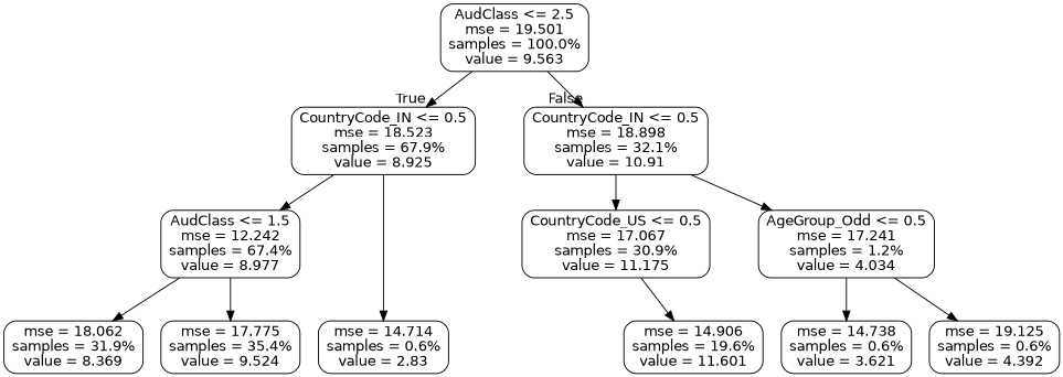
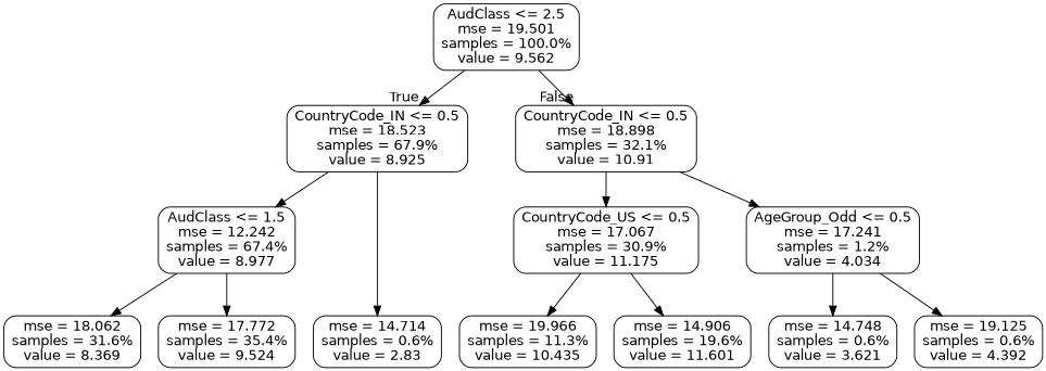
  digraph {
    ranksep=equally
    splines=polyline
    node [color=black fontname=helvetica shape=box style=rounded]
    edge [fontname=helvetica]
-   n1 [label="AudClass <= 2.5\nmse = 19.501\nsamples = 100.0%\nvalue = 9.563"]
+   n1 [label="AudClass <= 2.5\nmse = 19.501\nsamples = 100.0%\nvalue = 9.562"]
    n2 [label="CountryCode_IN <= 0.5\nmse = 18.523\nsamples = 67.9%\nvalue = 8.925"]
    n3 [label="CountryCode_IN <= 0.5\nmse = 18.898\nsamples = 32.1%\nvalue = 10.91"]
    n4 [label="AudClass <= 1.5\nmse = 12.242\nsamples = 67.4%\nvalue = 8.977"]
    n5 [label="CountryCode_US <= 0.5\nmse = 17.067\nsamples = 30.9%\nvalue = 11.175"]
    n6 [label="AgeGroup_Odd <= 0.5\nmse = 17.241\nsamples = 1.2%\nvalue = 4.034"]
-   n7 [label="mse = 18.062\nsamples = 31.9%\nvalue = 8.369"]
-   n8 [label="mse = 17.775\nsamples = 35.4%\nvalue = 9.524"]
+   n7 [label="mse = 18.062\nsamples = 31.6%\nvalue = 8.369"]
+   n8 [label="mse = 17.772\nsamples = 35.4%\nvalue = 9.524"]
    n9 [label="mse = 14.714\nsamples = 0.6%\nvalue = 2.83"]
+   n10 [label="mse = 19.966\nsamples = 11.3%\nvalue = 10.435"]
    n11 [label="mse = 14.906\nsamples = 19.6%\nvalue = 11.601"]
-   n12 [label="mse = 14.738\nsamples = 0.6%\nvalue = 3.621"]
+   n12 [label="mse = 14.748\nsamples = 0.6%\nvalue = 3.621"]
    n13 [label="mse = 19.125\nsamples = 0.6%\nvalue = 4.392"]
    subgraph sub_1 {
      rank=same
      n1
    }
    subgraph sub_2 {
      rank=same
      n2
      n3
    }
    subgraph sub_3 {
      rank=same
      n4
      n5
      n6
    }
    subgraph sub_4 {
      rank=same
      n7
      n8
      n9
+     n10
      n11
      n12
      n13
    }
    n1 -> n2 [headlabel=True labelangle=45 labeldistance=2.5]
    n1 -> n3 [headlabel=False labelangle=-45 labeldistance=2.5]
    n2 -> n4
    n2 -> n9
    n3 -> n5
    n3 -> n6
    n4 -> n7
    n4 -> n8
+   n5 -> n10
    n5 -> n11
    n6 -> n12
    n6 -> n13
  }
